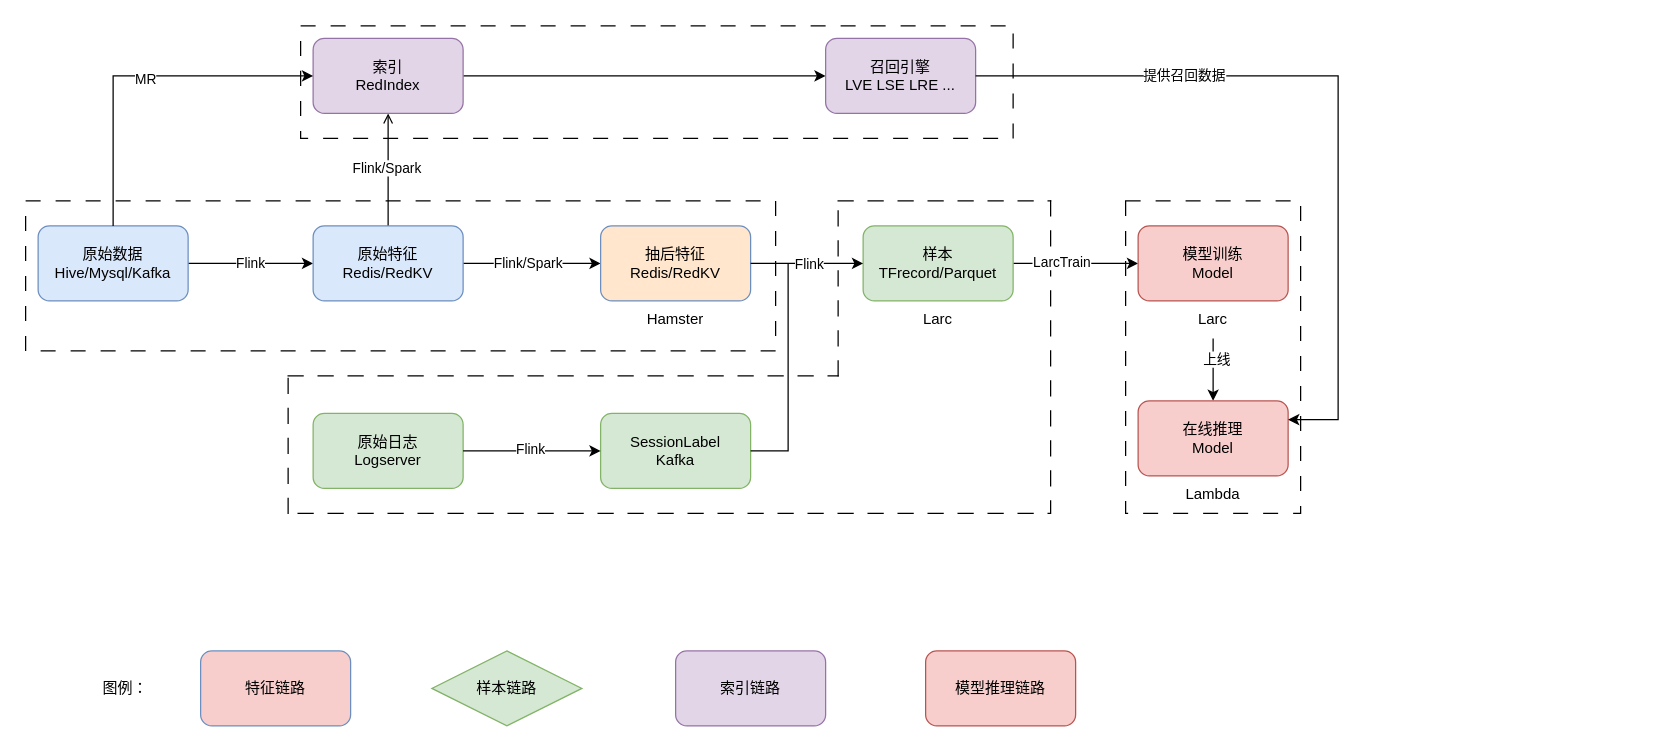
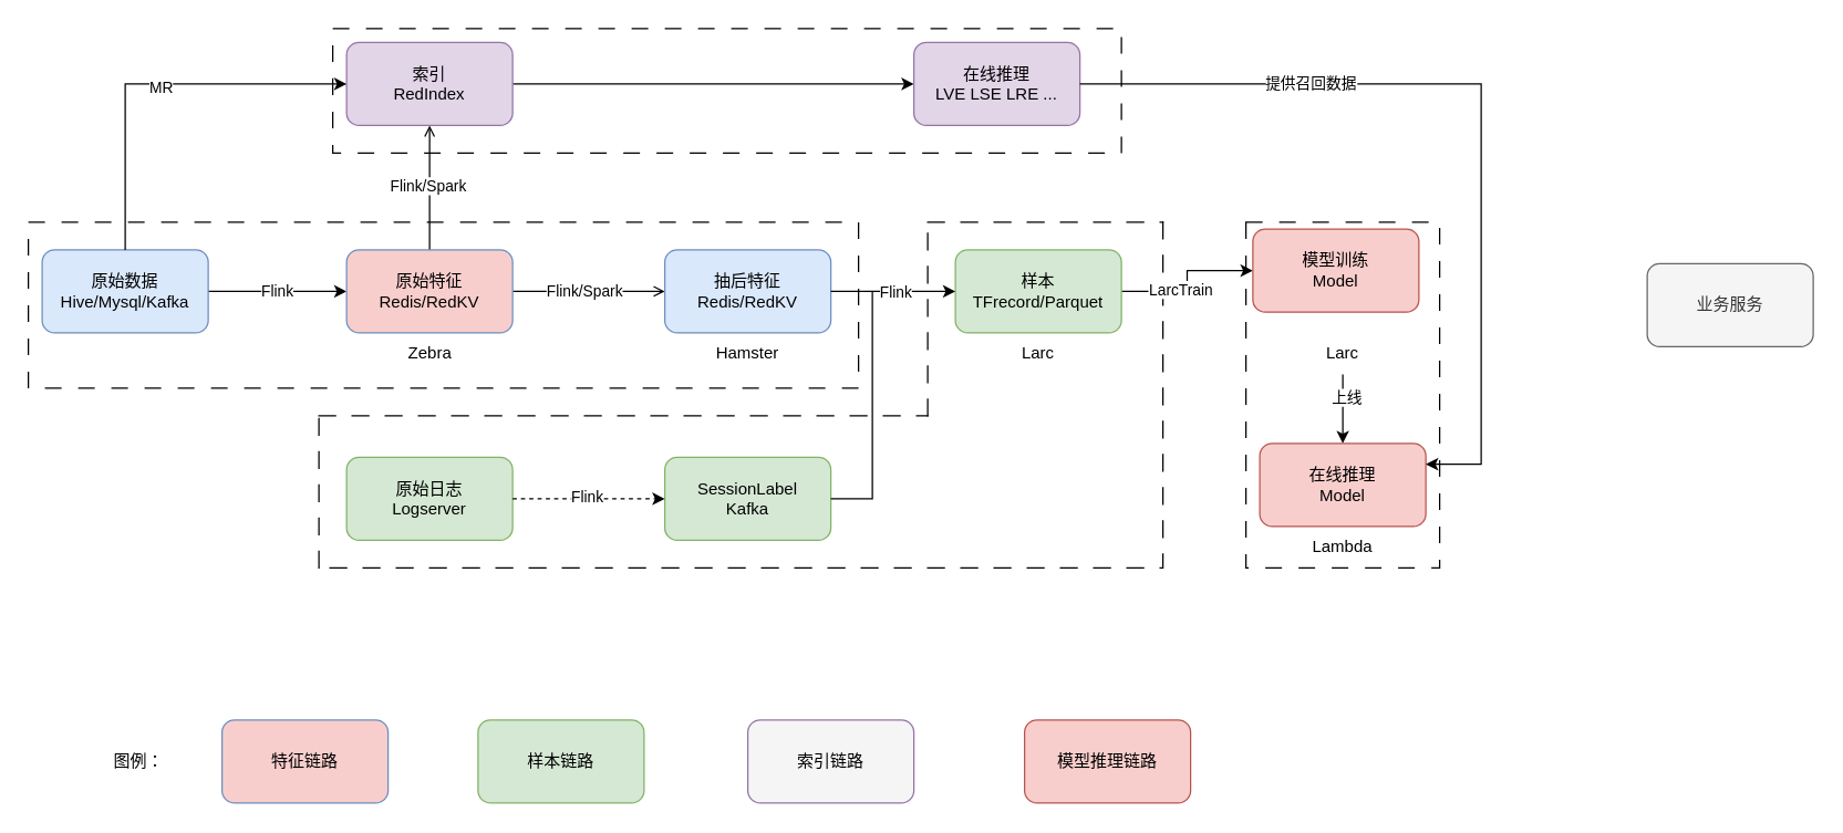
  <mxCell id="0" />
  <mxCell id="1" parent="0" />
  <mxCell id="2" value="" style="rounded=0;whiteSpace=wrap;html=1;dashed=1;dashPattern=12 12;" vertex="1" parent="1"><mxGeometry x="240" y="20" width="570" height="90" as="geometry" /></mxCell>
  <mxCell id="3" value="" style="verticalLabelPosition=bottom;verticalAlign=top;html=1;shape=mxgraph.basic.rect;fillColor2=none;strokeWidth=1;size=20;indent=5;dashed=1;dashPattern=12 12;" vertex="1" parent="1"><mxGeometry x="900" y="160" width="140" height="250" as="geometry" /></mxCell>
  <mxCell id="4" value="" style="shape=partialRectangle;whiteSpace=wrap;html=1;bottom=0;right=0;fillColor=none;dashed=1;dashPattern=12 12;" vertex="1" parent="1"><mxGeometry x="670" y="160" width="170" height="140" as="geometry" /></mxCell>
  <mxCell id="5" value="" style="shape=partialRectangle;whiteSpace=wrap;html=1;top=0;left=0;fillColor=none;dashed=1;dashPattern=12 12;" vertex="1" parent="1"><mxGeometry x="230" y="160" width="610" height="250" as="geometry" /></mxCell>
  <mxCell id="6" value="" style="shape=partialRectangle;whiteSpace=wrap;html=1;bottom=0;right=0;fillColor=none;dashed=1;dashPattern=12 12;" vertex="1" parent="1"><mxGeometry x="230" y="300" width="440" height="110" as="geometry" /></mxCell>
  <mxCell id="7" value="" style="rounded=0;whiteSpace=wrap;html=1;dashed=1;dashPattern=12 12;" vertex="1" parent="1"><mxGeometry x="20" y="160" width="600" height="120" as="geometry" /></mxCell>
  <mxCell id="8" value="SessionLabel&lt;div&gt;Kafka&lt;/div&gt;" style="rounded=1;whiteSpace=wrap;html=1;fillColor=#d5e8d4;strokeColor=#82b366;" vertex="1" parent="1"><mxGeometry x="480" y="330" width="120" height="60" as="geometry" /></mxCell>
  <mxCell id="9" value="Flink" style="edgeStyle=orthogonalEdgeStyle;rounded=0;orthogonalLoop=1;jettySize=auto;html=1;" edge="1" parent="1" source="10" target="15"><mxGeometry relative="1" as="geometry" /></mxCell>
  <mxCell id="10" value="原始数据&lt;div&gt;&lt;span style=&quot;text-wrap-mode: nowrap;&quot;&gt;Hive/Mysql/Kafka&lt;/span&gt;&lt;/div&gt;" style="rounded=1;whiteSpace=wrap;html=1;fillColor=#dae8fc;strokeColor=#6c8ebf;" vertex="1" parent="1"><mxGeometry x="30" y="180" width="120" height="60" as="geometry" /></mxCell>
- <mxCell id="11" value="" style="edgeStyle=orthogonalEdgeStyle;rounded=0;orthogonalLoop=1;jettySize=auto;html=1;" edge="1" parent="1" source="15" target="19"><mxGeometry relative="1" as="geometry" /></mxCell>
+ <mxCell id="11" value="" style="edgeStyle=orthogonalEdgeStyle;rounded=0;orthogonalLoop=1;jettySize=auto;html=1;endArrow=open;" edge="1" parent="1" source="15" target="19"><mxGeometry relative="1" as="geometry" /></mxCell>
  <mxCell id="12" value="Flink/Spark" style="edgeLabel;html=1;align=center;verticalAlign=middle;resizable=0;points=[];" vertex="1" connectable="0" parent="11"><mxGeometry x="-0.067" y="1" relative="1" as="geometry"><mxPoint as="offset" /></mxGeometry></mxCell>
  <mxCell id="13" value="" style="edgeStyle=orthogonalEdgeStyle;rounded=0;orthogonalLoop=1;jettySize=auto;html=1;endArrow=open;" edge="1" parent="1" source="15" target="18"><mxGeometry relative="1" as="geometry" /></mxCell>
  <mxCell id="14" value="Flink/Spark" style="edgeLabel;html=1;align=center;verticalAlign=middle;resizable=0;points=[];" vertex="1" connectable="0" parent="13"><mxGeometry x="0.044" y="2" relative="1" as="geometry"><mxPoint as="offset" /></mxGeometry></mxCell>
- <mxCell id="15" value="原始特征&lt;div&gt;Redis/RedKV&lt;/div&gt;" style="rounded=1;whiteSpace=wrap;html=1;fillColor=#dae8fc;strokeColor=#6c8ebf;" vertex="1" parent="1"><mxGeometry x="250" y="180" width="120" height="60" as="geometry" /></mxCell>
+ <mxCell id="15" value="原始特征&lt;div&gt;Redis/RedKV&lt;/div&gt;" style="rounded=1;whiteSpace=wrap;html=1;fillColor=#f8cecc;strokeColor=#6c8ebf;" vertex="1" parent="1"><mxGeometry x="250" y="180" width="120" height="60" as="geometry" /></mxCell>
+ <mxCell id="16" value="Zebra" style="text;html=1;align=center;verticalAlign=middle;resizable=0;points=[];autosize=1;strokeColor=none;fillColor=none;" vertex="1" parent="1"><mxGeometry x="285" y="240" width="50" height="30" as="geometry" /></mxCell>
  <mxCell id="17" value="" style="edgeStyle=orthogonalEdgeStyle;rounded=0;orthogonalLoop=1;jettySize=auto;html=1;" edge="1" parent="1" source="18" target="40"><mxGeometry relative="1" as="geometry" /></mxCell>
  <mxCell id="18" value="索引&lt;div&gt;RedIndex&lt;/div&gt;" style="rounded=1;whiteSpace=wrap;html=1;fillColor=#e1d5e7;strokeColor=#9673a6;" vertex="1" parent="1"><mxGeometry x="250" y="30" width="120" height="60" as="geometry" /></mxCell>
- <mxCell id="19" value="抽后特征&lt;div&gt;Redis/RedKV&lt;/div&gt;" style="rounded=1;whiteSpace=wrap;html=1;fillColor=#ffe6cc;strokeColor=#6c8ebf;" vertex="1" parent="1"><mxGeometry x="480" y="180" width="120" height="60" as="geometry" /></mxCell>
+ <mxCell id="19" value="抽后特征&lt;div&gt;Redis/RedKV&lt;/div&gt;" style="rounded=1;whiteSpace=wrap;html=1;fillColor=#dae8fc;strokeColor=#6c8ebf;" vertex="1" parent="1"><mxGeometry x="480" y="180" width="120" height="60" as="geometry" /></mxCell>
  <mxCell id="20" value="Hamster" style="text;html=1;align=center;verticalAlign=middle;whiteSpace=wrap;rounded=0;" vertex="1" parent="1"><mxGeometry x="510" y="240" width="60" height="30" as="geometry" /></mxCell>
  <mxCell id="21" value="原始日志&lt;div&gt;Logserver&lt;/div&gt;" style="rounded=1;whiteSpace=wrap;html=1;fillColor=#d5e8d4;strokeColor=#82b366;" vertex="1" parent="1"><mxGeometry x="250" y="330" width="120" height="60" as="geometry" /></mxCell>
- <mxCell id="22" value="" style="endArrow=classic;html=1;rounded=0;entryX=0;entryY=0.5;entryDx=0;entryDy=0;exitX=1;exitY=0.5;exitDx=0;exitDy=0;" edge="1" parent="1" source="21" target="8"><mxGeometry width="50" height="50" relative="1" as="geometry"><mxPoint x="380" y="360" as="sourcePoint" /><mxPoint x="430" y="310" as="targetPoint" /></mxGeometry></mxCell>
+ <mxCell id="22" value="" style="endArrow=classic;html=1;rounded=0;entryX=0;entryY=0.5;entryDx=0;entryDy=0;exitX=1;exitY=0.5;exitDx=0;exitDy=0;dashed=1;" edge="1" parent="1" source="21" target="8"><mxGeometry width="50" height="50" relative="1" as="geometry"><mxPoint x="380" y="360" as="sourcePoint" /><mxPoint x="430" y="310" as="targetPoint" /></mxGeometry></mxCell>
  <mxCell id="23" value="Flink" style="edgeLabel;html=1;align=center;verticalAlign=middle;resizable=0;points=[];" vertex="1" connectable="0" parent="22"><mxGeometry x="-0.04" y="2" relative="1" as="geometry"><mxPoint as="offset" /></mxGeometry></mxCell>
  <mxCell id="24" value="" style="edgeStyle=orthogonalEdgeStyle;rounded=0;orthogonalLoop=1;jettySize=auto;html=1;" edge="1" parent="1" source="26" target="31"><mxGeometry relative="1" as="geometry" /></mxCell>
  <mxCell id="25" value="LarcTrain" style="edgeLabel;html=1;align=center;verticalAlign=middle;resizable=0;points=[];" vertex="1" connectable="0" parent="24"><mxGeometry x="-0.24" y="2" relative="1" as="geometry"><mxPoint as="offset" /></mxGeometry></mxCell>
  <mxCell id="26" value="样本&lt;div&gt;TFrecord/Parquet&lt;/div&gt;" style="rounded=1;whiteSpace=wrap;html=1;fillColor=#d5e8d4;strokeColor=#82b366;" vertex="1" parent="1"><mxGeometry x="690" y="180" width="120" height="60" as="geometry" /></mxCell>
  <mxCell id="27" value="" style="endArrow=classic;html=1;rounded=0;entryX=0;entryY=0.5;entryDx=0;entryDy=0;" edge="1" parent="1" target="26"><mxGeometry width="50" height="50" relative="1" as="geometry"><mxPoint x="600" y="210" as="sourcePoint" /><mxPoint x="650" y="160" as="targetPoint" /></mxGeometry></mxCell>
  <mxCell id="28" value="Flink" style="edgeLabel;html=1;align=center;verticalAlign=middle;resizable=0;points=[];" vertex="1" connectable="0" parent="27"><mxGeometry x="0.022" y="4" relative="1" as="geometry"><mxPoint y="4" as="offset" /></mxGeometry></mxCell>
  <mxCell id="29" value="" style="endArrow=none;html=1;rounded=0;" edge="1" parent="1"><mxGeometry width="50" height="50" relative="1" as="geometry"><mxPoint x="600" y="360" as="sourcePoint" /><mxPoint x="630" y="210" as="targetPoint" /><Array as="points"><mxPoint x="630" y="360" /></Array></mxGeometry></mxCell>
  <mxCell id="30" value="Larc" style="text;html=1;align=center;verticalAlign=middle;whiteSpace=wrap;rounded=0;" vertex="1" parent="1"><mxGeometry x="720" y="240" width="60" height="30" as="geometry" /></mxCell>
- <mxCell id="31" value="模型训练&lt;div&gt;Model&lt;/div&gt;" style="rounded=1;whiteSpace=wrap;html=1;fillColor=#f8cecc;strokeColor=#b85450;" vertex="1" parent="1"><mxGeometry x="910" y="180" width="120" height="60" as="geometry" /></mxCell>
+ <mxCell id="31" value="模型训练&lt;div&gt;Model&lt;/div&gt;" style="rounded=1;whiteSpace=wrap;html=1;fillColor=#f8cecc;strokeColor=#b85450;" vertex="1" parent="1"><mxGeometry x="905" y="165" width="120" height="60" as="geometry" /></mxCell>
  <mxCell id="32" value="" style="edgeStyle=orthogonalEdgeStyle;rounded=0;orthogonalLoop=1;jettySize=auto;html=1;" edge="1" parent="1" source="34" target="36"><mxGeometry relative="1" as="geometry" /></mxCell>
  <mxCell id="33" value="上线" style="edgeLabel;html=1;align=center;verticalAlign=middle;resizable=0;points=[];" vertex="1" connectable="0" parent="32"><mxGeometry x="-0.36" y="2" relative="1" as="geometry"><mxPoint as="offset" /></mxGeometry></mxCell>
  <mxCell id="34" value="Larc" style="text;html=1;align=center;verticalAlign=middle;whiteSpace=wrap;rounded=0;" vertex="1" parent="1"><mxGeometry x="940" y="240" width="60" height="30" as="geometry" /></mxCell>
  <mxCell id="35" value="Lambda" style="text;html=1;align=center;verticalAlign=middle;whiteSpace=wrap;rounded=0;" vertex="1" parent="1"><mxGeometry x="940" y="380" width="60" height="30" as="geometry" /></mxCell>
  <mxCell id="36" value="在线推理&lt;div&gt;Model&lt;/div&gt;" style="rounded=1;whiteSpace=wrap;html=1;fillColor=#f8cecc;strokeColor=#b85450;" vertex="1" parent="1"><mxGeometry x="910" y="320" width="120" height="60" as="geometry" /></mxCell>
+ <mxCell id="37" value="业务服务" style="rounded=1;whiteSpace=wrap;html=1;fillColor=#f5f5f5;fontColor=#333333;strokeColor=#666666;" vertex="1" parent="1"><mxGeometry x="1190" y="190" width="120" height="60" as="geometry" /></mxCell>
  <mxCell id="38" value="" style="endArrow=classic;html=1;rounded=0;entryX=0;entryY=0.5;entryDx=0;entryDy=0;" edge="1" parent="1" target="18"><mxGeometry width="50" height="50" relative="1" as="geometry"><mxPoint x="90" y="180" as="sourcePoint" /><mxPoint x="140" y="130" as="targetPoint" /><Array as="points"><mxPoint x="90" y="60" /></Array></mxGeometry></mxCell>
  <mxCell id="39" value="MR" style="edgeLabel;html=1;align=center;verticalAlign=middle;resizable=0;points=[];" vertex="1" connectable="0" parent="38"><mxGeometry x="0.038" y="-2" relative="1" as="geometry"><mxPoint as="offset" /></mxGeometry></mxCell>
- <mxCell id="40" value="&lt;div&gt;召回引擎&lt;/div&gt;LVE LSE LRE ..." style="rounded=1;whiteSpace=wrap;html=1;fillColor=#e1d5e7;strokeColor=#9673a6;" vertex="1" parent="1"><mxGeometry x="660" y="30" width="120" height="60" as="geometry" /></mxCell>
+ <mxCell id="40" value="&lt;div&gt;在线推理&lt;/div&gt;LVE LSE LRE ..." style="rounded=1;whiteSpace=wrap;html=1;fillColor=#e1d5e7;strokeColor=#9673a6;" vertex="1" parent="1"><mxGeometry x="660" y="30" width="120" height="60" as="geometry" /></mxCell>
  <mxCell id="41" value="" style="endArrow=classic;html=1;rounded=0;entryX=1;entryY=0.25;entryDx=0;entryDy=0;" edge="1" parent="1" target="36"><mxGeometry width="50" height="50" relative="1" as="geometry"><mxPoint x="780" y="60" as="sourcePoint" /><mxPoint x="1030" y="350" as="targetPoint" /><Array as="points"><mxPoint x="1070" y="60" /><mxPoint x="1070" y="200" /><mxPoint x="1070" y="335" /></Array></mxGeometry></mxCell>
  <mxCell id="42" value="提供召回数据" style="edgeLabel;html=1;align=center;verticalAlign=middle;resizable=0;points=[];" vertex="1" connectable="0" parent="41"><mxGeometry x="-0.451" y="1" relative="1" as="geometry"><mxPoint as="offset" /></mxGeometry></mxCell>
  <mxCell id="43" value="特征链路" style="rounded=1;whiteSpace=wrap;html=1;fillColor=#f8cecc;strokeColor=#6c8ebf;" vertex="1" parent="1"><mxGeometry x="160" y="520" width="120" height="60" as="geometry" /></mxCell>
- <mxCell id="44" value="样本链路" style="rhombus;whiteSpace=wrap;html=1;fillColor=#d5e8d4;strokeColor=#82b366;" vertex="1" parent="1"><mxGeometry x="345" y="520" width="120" height="60" as="geometry" /></mxCell>
- <mxCell id="45" value="索引链路" style="rounded=1;whiteSpace=wrap;html=1;fillColor=#e1d5e7;strokeColor=#9673a6;" vertex="1" parent="1"><mxGeometry x="540" y="520" width="120" height="60" as="geometry" /></mxCell>
+ <mxCell id="44" value="样本链路" style="rounded=1;whiteSpace=wrap;html=1;fillColor=#d5e8d4;strokeColor=#82b366;" vertex="1" parent="1"><mxGeometry x="345" y="520" width="120" height="60" as="geometry" /></mxCell>
+ <mxCell id="45" value="索引链路" style="rounded=1;whiteSpace=wrap;html=1;fillColor=#f5f5f5;strokeColor=#9673a6;" vertex="1" parent="1"><mxGeometry x="540" y="520" width="120" height="60" as="geometry" /></mxCell>
  <mxCell id="46" value="模型推理链路" style="rounded=1;whiteSpace=wrap;html=1;fillColor=#f8cecc;strokeColor=#b85450;" vertex="1" parent="1"><mxGeometry x="740" y="520" width="120" height="60" as="geometry" /></mxCell>
  <mxCell id="47" value="图例：" style="text;html=1;align=center;verticalAlign=middle;whiteSpace=wrap;rounded=0;" vertex="1" parent="1"><mxGeometry x="70" y="535" width="60" height="30" as="geometry" /></mxCell>
